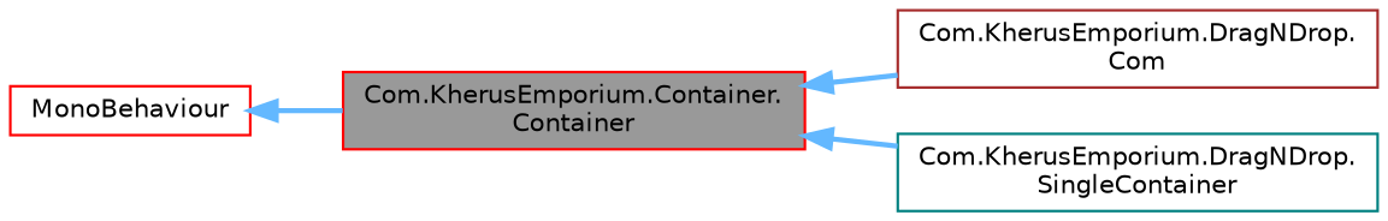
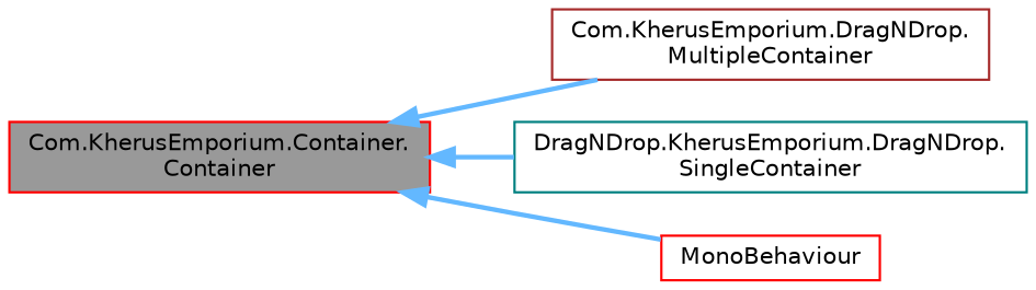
  digraph {
    rankdir=LR
    node [color=red fillcolor=white fontname=Helvetica fontsize=10 shape=box style=filled]
    edge [color=steelblue1 dir=back fontname=Helvetica fontsize=10 labelfontname=Helvetica labelfontsize=10 style=bold]
    n1 [fillcolor=grey60 fontcolor=black height=0.2 label="Com.KherusEmporium.Container.\lContainer" width=0.4]
-   n2 [color=brown height=0.2 label="Com.KherusEmporium.DragNDrop.\lCom" width=0.4]
-   n3 [color=teal height=0.2 label="Com.KherusEmporium.DragNDrop.\lSingleContainer" width=0.4]
+   n2 [color=brown height=0.2 label="Com.KherusEmporium.DragNDrop.\lMultipleContainer" width=0.4]
+   n3 [color=teal height=0.2 label="DragNDrop.KherusEmporium.DragNDrop.\lSingleContainer" width=0.4]
    n4 [height=0.2 label=MonoBehaviour width=0.4]
    n1 -> n2
    n1 -> n3
-   n4 -> n1
+   n1 -> n4
  }
